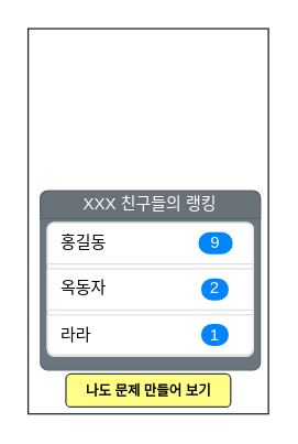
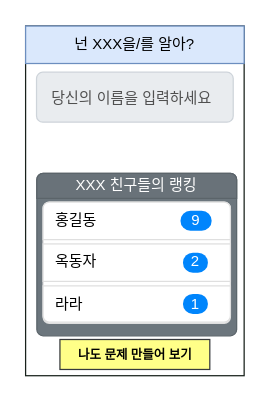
  <mxCell id="0" />
  <mxCell id="1" parent="0" />
  <mxCell id="2" value="" style="verticalLabelPosition=bottom;verticalAlign=top;html=1;shadow=0;dashed=0;strokeWidth=1;shape=mxgraph.ios.iBgFlat;strokeColor=#18211b;" vertex="1" parent="1"><mxGeometry x="20" y="20" width="175" height="280" as="geometry" /></mxCell>
+ <mxCell id="3" value="넌 XXX을/를 알아?" style="rounded=0;whiteSpace=wrap;html=1;fillColor=#dae8fc;strokeColor=#6c8ebf;" vertex="1" parent="1"><mxGeometry x="20" y="20" width="175" height="30" as="geometry" /></mxCell>
+ <mxCell id="4" value="&lt;font style=&quot;font-size: 12px&quot;&gt;당신의 이름을 입력하세요&lt;/font&gt;" style="html=1;shadow=0;dashed=0;shape=mxgraph.bootstrap.rrect;rSize=5;strokeColor=#CED4DA;strokeWidth=1;fillColor=#E9ECEF;fontColor=#505050;whiteSpace=wrap;align=left;verticalAlign=middle;spacingLeft=10;fontSize=14;" vertex="1" parent="1"><mxGeometry x="28.75" y="57" width="157.5" height="40" as="geometry" /></mxCell>
  <mxCell id="5" value="" style="html=1;shadow=0;dashed=0;shape=mxgraph.bootstrap.rrect;rSize=5;strokeColor=#5B646A;html=1;whiteSpace=wrap;fillColor=#6C767D;fontColor=#ffffff;verticalAlign=bottom;align=left;spacing=20;spacingBottom=0;fontSize=14;" vertex="1" parent="1"><mxGeometry x="29" y="138" width="160" height="130" as="geometry" /></mxCell>
  <mxCell id="6" value="XXX 친구들의 랭킹" style="html=1;shadow=0;dashed=0;shape=mxgraph.bootstrap.topButton;rSize=5;perimeter=none;whiteSpace=wrap;fillColor=#697279;strokeColor=#5B646A;fontColor=#ffffff;resizeWidth=1;fontSize=12;align=center;spacing=20;" vertex="1" parent="5"><mxGeometry width="160" height="20" relative="1" as="geometry" /></mxCell>
  <mxCell id="7" value="" style="html=1;shadow=0;dashed=0;shape=mxgraph.bootstrap.rrect;rSize=5;strokeColor=#DFDFDF;html=1;whiteSpace=wrap;fillColor=#FFFFFF;fontColor=#000000;" vertex="1" parent="5"><mxGeometry x="5" y="22.94" width="150" height="97.06" as="geometry" /></mxCell>
  <mxCell id="8" value="홍길동" style="strokeColor=inherit;fillColor=inherit;gradientColor=inherit;fontColor=inherit;html=1;shadow=0;dashed=0;shape=mxgraph.bootstrap.topButton;rSize=5;perimeter=none;whiteSpace=wrap;resizeWidth=1;align=left;spacing=10;" vertex="1" parent="7"><mxGeometry width="150" height="30" relative="1" as="geometry" /></mxCell>
  <mxCell id="9" value="9" style="strokeColor=inherit;fillColor=inherit;gradientColor=inherit;fontColor=inherit;html=1;shadow=0;dashed=0;shape=mxgraph.bootstrap.rrect;rSize=8;fillColor=#0085FC;strokeColor=none;fontColor=#ffffff;whiteSpace=wrap;" vertex="1" parent="8"><mxGeometry x="1" y="0.5" width="25" height="16" relative="1" as="geometry"><mxPoint x="-40" y="-8" as="offset" /></mxGeometry></mxCell>
  <mxCell id="10" value="옥동자" style="strokeColor=inherit;fillColor=inherit;gradientColor=inherit;fontColor=inherit;html=1;shadow=0;dashed=0;perimeter=none;whiteSpace=wrap;resizeWidth=1;align=left;spacing=10;" vertex="1" parent="7"><mxGeometry width="150" height="30" relative="1" as="geometry"><mxPoint y="33.53" as="offset" /></mxGeometry></mxCell>
  <mxCell id="11" value="2" style="strokeColor=inherit;fillColor=inherit;gradientColor=inherit;fontColor=inherit;html=1;shadow=0;dashed=0;shape=mxgraph.bootstrap.rrect;rSize=8;fillColor=#0085FC;strokeColor=none;fontColor=#ffffff;whiteSpace=wrap;" vertex="1" parent="10"><mxGeometry x="1" y="0.5" width="20" height="16" relative="1" as="geometry"><mxPoint x="-38" y="-8" as="offset" /></mxGeometry></mxCell>
  <mxCell id="12" value="라라" style="strokeColor=inherit;fillColor=inherit;gradientColor=inherit;fontColor=inherit;html=1;shadow=0;dashed=0;shape=mxgraph.bootstrap.bottomButton;rSize=5;perimeter=none;whiteSpace=wrap;resizeWidth=1;resizeHeight=0;align=left;spacing=10;" vertex="1" parent="7"><mxGeometry y="1" width="150" height="29" relative="1" as="geometry"><mxPoint y="-30" as="offset" /></mxGeometry></mxCell>
  <mxCell id="13" value="1" style="strokeColor=inherit;fillColor=inherit;gradientColor=inherit;fontColor=inherit;html=1;shadow=0;dashed=0;shape=mxgraph.bootstrap.rrect;rSize=8;fillColor=#0085FC;strokeColor=none;fontColor=#ffffff;whiteSpace=wrap;" vertex="1" parent="12"><mxGeometry x="1" y="0.5" width="20" height="16" relative="1" as="geometry"><mxPoint x="-38" y="-8" as="offset" /></mxGeometry></mxCell>
- <mxCell id="14" value="나도 문제 만들어 보기" style="rounded=1;html=1;shadow=0;dashed=0;whiteSpace=wrap;fontSize=10;align=center;strokeColor=#36393d;fontStyle=1;fontFamily=Helvetica;fillColor=#ffff88;" vertex="1" parent="1"><mxGeometry x="47.5" y="271" width="120" height="24" as="geometry" /></mxCell>
+ <mxCell id="14" value="나도 문제 만들어 보기" style="html=1;shadow=0;dashed=0;whiteSpace=wrap;fontSize=10;align=center;strokeColor=#36393d;fontStyle=1;fontFamily=Helvetica;fillColor=#ffff88;rounded=0;" vertex="1" parent="1"><mxGeometry x="47.5" y="271" width="120" height="24" as="geometry" /></mxCell>
